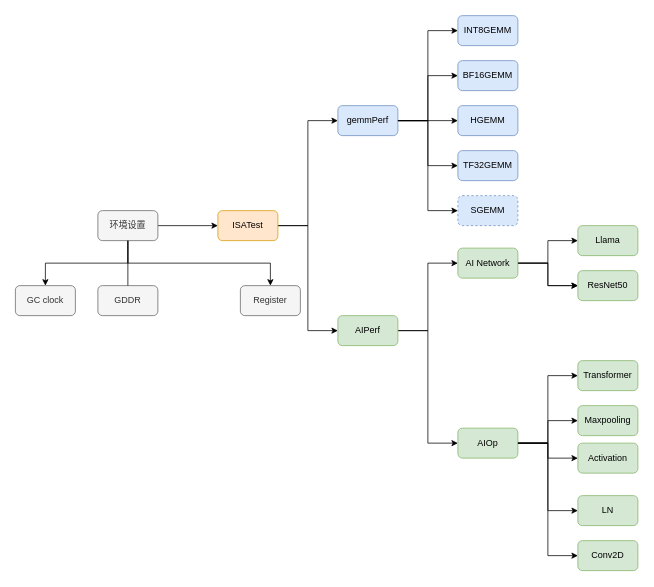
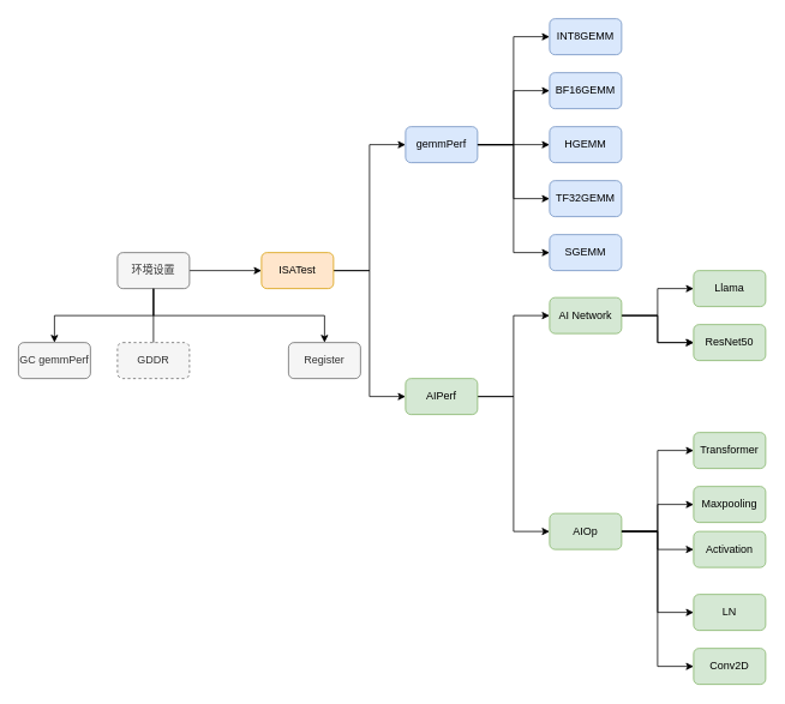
  <mxCell id="0" />
  <mxCell id="1" parent="0" />
  <mxCell id="2" value="" style="edgeStyle=orthogonalEdgeStyle;rounded=0;orthogonalLoop=1;jettySize=auto;html=1;" edge="1" parent="1" source="4" target="7"><mxGeometry relative="1" as="geometry" /></mxCell>
  <mxCell id="3" value="" style="edgeStyle=orthogonalEdgeStyle;rounded=0;orthogonalLoop=1;jettySize=auto;html=1;exitX=0.5;exitY=1;exitDx=0;exitDy=0;" edge="1" parent="1" source="4" target="39"><mxGeometry relative="1" as="geometry" /></mxCell>
  <mxCell id="4" value="环境设置" style="rounded=1;whiteSpace=wrap;html=1;fillColor=#f5f5f5;fontColor=#333333;strokeColor=#666666;" vertex="1" parent="1"><mxGeometry x="130" y="280" width="80" height="40" as="geometry" /></mxCell>
  <mxCell id="5" value="" style="edgeStyle=orthogonalEdgeStyle;rounded=0;orthogonalLoop=1;jettySize=auto;html=1;entryX=0;entryY=0.5;entryDx=0;entryDy=0;" edge="1" parent="1" source="7" target="10"><mxGeometry relative="1" as="geometry" /></mxCell>
  <mxCell id="6" value="" style="edgeStyle=orthogonalEdgeStyle;rounded=0;orthogonalLoop=1;jettySize=auto;html=1;entryX=0;entryY=0.5;entryDx=0;entryDy=0;" edge="1" parent="1" source="7" target="14"><mxGeometry relative="1" as="geometry" /></mxCell>
  <mxCell id="7" value="ISATest" style="rounded=1;whiteSpace=wrap;html=1;fillColor=#ffe6cc;strokeColor=#d79b00;" vertex="1" parent="1"><mxGeometry x="290" y="280" width="80" height="40" as="geometry" /></mxCell>
  <mxCell id="8" value="" style="edgeStyle=orthogonalEdgeStyle;rounded=0;orthogonalLoop=1;jettySize=auto;html=1;exitX=1;exitY=0.5;exitDx=0;exitDy=0;entryX=0;entryY=0.5;entryDx=0;entryDy=0;" edge="1" parent="1" source="10" target="17"><mxGeometry relative="1" as="geometry" /></mxCell>
  <mxCell id="9" value="" style="edgeStyle=orthogonalEdgeStyle;rounded=0;orthogonalLoop=1;jettySize=auto;html=1;exitX=1;exitY=0.5;exitDx=0;exitDy=0;entryX=0;entryY=0.5;entryDx=0;entryDy=0;" edge="1" parent="1" source="10" target="20"><mxGeometry relative="1" as="geometry" /></mxCell>
  <mxCell id="10" value="AIPerf" style="rounded=1;whiteSpace=wrap;html=1;fillColor=#d5e8d4;strokeColor=#82b366;" vertex="1" parent="1"><mxGeometry x="450" y="420" width="80" height="40" as="geometry" /></mxCell>
  <mxCell id="11" value="" style="edgeStyle=orthogonalEdgeStyle;rounded=0;orthogonalLoop=1;jettySize=auto;html=1;exitX=1;exitY=0.5;exitDx=0;exitDy=0;entryX=0;entryY=0.5;entryDx=0;entryDy=0;" edge="1" parent="1" source="14" target="21"><mxGeometry relative="1" as="geometry" /></mxCell>
  <mxCell id="12" value="" style="edgeStyle=orthogonalEdgeStyle;rounded=0;orthogonalLoop=1;jettySize=auto;html=1;exitX=1;exitY=0.5;exitDx=0;exitDy=0;entryX=0;entryY=0.5;entryDx=0;entryDy=0;" edge="1" parent="1" source="14" target="22"><mxGeometry relative="1" as="geometry" /></mxCell>
  <mxCell id="13" value="" style="edgeStyle=orthogonalEdgeStyle;rounded=0;orthogonalLoop=1;jettySize=auto;html=1;exitX=1;exitY=0.5;exitDx=0;exitDy=0;entryX=0;entryY=0.5;entryDx=0;entryDy=0;" edge="1" parent="1" source="14" target="25"><mxGeometry relative="1" as="geometry" /></mxCell>
  <mxCell id="14" value="gemmPerf" style="rounded=1;whiteSpace=wrap;html=1;fillColor=#dae8fc;strokeColor=#6c8ebf;" vertex="1" parent="1"><mxGeometry x="450" width="80" height="40" as="geometry" y="140" /></mxCell>
  <mxCell id="15" value="" style="edgeStyle=orthogonalEdgeStyle;rounded=0;orthogonalLoop=1;jettySize=auto;html=1;exitX=1;exitY=0.5;exitDx=0;exitDy=0;entryX=0;entryY=0.5;entryDx=0;entryDy=0;" edge="1" parent="1" source="17" target="28"><mxGeometry relative="1" as="geometry" /></mxCell>
  <mxCell id="16" value="" style="edgeStyle=orthogonalEdgeStyle;rounded=0;orthogonalLoop=1;jettySize=auto;html=1;exitX=1;exitY=0.5;exitDx=0;exitDy=0;entryX=0;entryY=0.5;entryDx=0;entryDy=0;" edge="1" parent="1" source="17" target="29"><mxGeometry relative="1" as="geometry" /></mxCell>
  <mxCell id="17" value="AIOp" style="rounded=1;whiteSpace=wrap;html=1;fillColor=#d5e8d4;strokeColor=#82b366;" vertex="1" parent="1"><mxGeometry x="610" y="570" width="80" height="40" as="geometry" /></mxCell>
  <mxCell id="18" value="" style="edgeStyle=orthogonalEdgeStyle;rounded=0;orthogonalLoop=1;jettySize=auto;html=1;" edge="1" parent="1" source="20" target="36"><mxGeometry relative="1" as="geometry" /></mxCell>
  <mxCell id="19" value="" style="edgeStyle=orthogonalEdgeStyle;rounded=0;orthogonalLoop=1;jettySize=auto;html=1;" edge="1" parent="1" source="20" target="36"><mxGeometry relative="1" as="geometry" /></mxCell>
  <mxCell id="20" value="AI Network" style="rounded=1;whiteSpace=wrap;html=1;fillColor=#d5e8d4;strokeColor=#82b366;" vertex="1" parent="1"><mxGeometry x="610" y="330" width="80" height="40" as="geometry" /></mxCell>
- <mxCell id="21" value="SGEMM" style="rounded=1;whiteSpace=wrap;html=1;fillColor=#dae8fc;strokeColor=#6c8ebf;dashed=1;" vertex="1" parent="1"><mxGeometry x="610" y="260" width="80" height="40" as="geometry" /></mxCell>
+ <mxCell id="21" value="SGEMM" style="rounded=1;whiteSpace=wrap;html=1;fillColor=#dae8fc;strokeColor=#6c8ebf;" vertex="1" parent="1"><mxGeometry x="610" y="260" width="80" height="40" as="geometry" /></mxCell>
  <mxCell id="22" value="HGEMM" style="rounded=1;whiteSpace=wrap;html=1;fillColor=#dae8fc;strokeColor=#6c8ebf;" vertex="1" parent="1"><mxGeometry x="610" width="80" height="40" as="geometry" y="140" /></mxCell>
  <mxCell id="23" value="" style="edgeStyle=orthogonalEdgeStyle;rounded=0;orthogonalLoop=1;jettySize=auto;html=1;exitX=1;exitY=0.5;exitDx=0;exitDy=0;entryX=0;entryY=0.5;entryDx=0;entryDy=0;" edge="1" parent="1" source="14" target="24"><mxGeometry relative="1" as="geometry"><mxPoint x="1315" y="330" as="targetPoint" /></mxGeometry></mxCell>
  <mxCell id="24" value="TF32GEMM" style="rounded=1;whiteSpace=wrap;html=1;fillColor=#dae8fc;strokeColor=#6c8ebf;" vertex="1" parent="1"><mxGeometry x="610" y="200" width="80" height="40" as="geometry" /></mxCell>
  <mxCell id="25" value="BF16GEMM" style="rounded=1;whiteSpace=wrap;html=1;fillColor=#dae8fc;strokeColor=#6c8ebf;" vertex="1" parent="1"><mxGeometry x="610" y="80" width="80" height="40" as="geometry" /></mxCell>
  <mxCell id="26" value="INT8GEMM" style="rounded=1;whiteSpace=wrap;html=1;fillColor=#dae8fc;strokeColor=#6c8ebf;" vertex="1" parent="1"><mxGeometry x="610" y="20" width="80" height="40" as="geometry" /></mxCell>
  <mxCell id="27" value="" style="edgeStyle=orthogonalEdgeStyle;rounded=0;orthogonalLoop=1;jettySize=auto;html=1;exitX=1;exitY=0.5;exitDx=0;exitDy=0;entryX=0;entryY=0.5;entryDx=0;entryDy=0;" edge="1" parent="1" source="14" target="26"><mxGeometry relative="1" as="geometry"><mxPoint x="1245" y="340" as="sourcePoint" /><mxPoint x="1445" y="380" as="targetPoint" /></mxGeometry></mxCell>
  <mxCell id="28" value="Conv2D" style="rounded=1;whiteSpace=wrap;html=1;fillColor=#d5e8d4;strokeColor=#82b366;" vertex="1" parent="1"><mxGeometry x="770" y="720" width="80" height="40" as="geometry" /></mxCell>
  <mxCell id="29" value="Maxpooling" style="rounded=1;whiteSpace=wrap;html=1;fillColor=#d5e8d4;strokeColor=#82b366;" vertex="1" parent="1"><mxGeometry x="770" y="540" width="80" height="40" as="geometry" /></mxCell>
  <mxCell id="30" value="LN" style="rounded=1;whiteSpace=wrap;html=1;fillColor=#d5e8d4;strokeColor=#82b366;" vertex="1" parent="1"><mxGeometry x="770" y="660" width="80" height="40" as="geometry" /></mxCell>
  <mxCell id="31" value="Activation" style="rounded=1;whiteSpace=wrap;html=1;fillColor=#d5e8d4;strokeColor=#82b366;" vertex="1" parent="1"><mxGeometry x="770" y="590" width="80" height="40" as="geometry" /></mxCell>
  <mxCell id="32" value="" style="edgeStyle=orthogonalEdgeStyle;rounded=0;orthogonalLoop=1;jettySize=auto;html=1;exitX=1;exitY=0.5;exitDx=0;exitDy=0;entryX=0;entryY=0.5;entryDx=0;entryDy=0;" edge="1" parent="1" source="17" target="30"><mxGeometry relative="1" as="geometry"><mxPoint x="610.06" y="520" as="sourcePoint" /><mxPoint x="550.06" y="560" as="targetPoint" /></mxGeometry></mxCell>
  <mxCell id="33" value="" style="edgeStyle=orthogonalEdgeStyle;rounded=0;orthogonalLoop=1;jettySize=auto;html=1;exitX=1;exitY=0.5;exitDx=0;exitDy=0;entryX=0;entryY=0.5;entryDx=0;entryDy=0;" edge="1" parent="1" source="17" target="31"><mxGeometry relative="1" as="geometry"><mxPoint x="550.06" y="600" as="sourcePoint" /><mxPoint x="610.06" y="640" as="targetPoint" /></mxGeometry></mxCell>
  <mxCell id="34" value="Transformer" style="rounded=1;whiteSpace=wrap;html=1;fillColor=#d5e8d4;strokeColor=#82b366;" vertex="1" parent="1"><mxGeometry x="770" y="480" width="80" height="40" as="geometry" /></mxCell>
  <mxCell id="35" value="" style="edgeStyle=orthogonalEdgeStyle;rounded=0;orthogonalLoop=1;jettySize=auto;html=1;exitX=1;exitY=0.5;exitDx=0;exitDy=0;entryX=0;entryY=0.5;entryDx=0;entryDy=0;" edge="1" parent="1" source="17" target="34"><mxGeometry relative="1" as="geometry"><mxPoint x="857" y="640" as="sourcePoint" /><mxPoint x="590" y="680" as="targetPoint" /></mxGeometry></mxCell>
  <mxCell id="36" value="ResNet50" style="rounded=1;whiteSpace=wrap;html=1;fillColor=#d5e8d4;strokeColor=#82b366;" vertex="1" parent="1"><mxGeometry x="770" y="360" width="80" height="40" as="geometry" /></mxCell>
  <mxCell id="37" value="Llama" style="rounded=1;whiteSpace=wrap;html=1;fillColor=#d5e8d4;strokeColor=#82b366;" vertex="1" parent="1"><mxGeometry x="770" y="300" width="80" height="40" as="geometry" /></mxCell>
  <mxCell id="38" value="" style="edgeStyle=orthogonalEdgeStyle;rounded=0;orthogonalLoop=1;jettySize=auto;html=1;exitX=1;exitY=0.5;exitDx=0;exitDy=0;entryX=0;entryY=0.5;entryDx=0;entryDy=0;" edge="1" parent="1" source="20" target="37"><mxGeometry relative="1" as="geometry"><mxPoint x="889.94" y="560" as="sourcePoint" /><mxPoint x="829.94" y="601" as="targetPoint" /></mxGeometry></mxCell>
- <mxCell id="39" value="GC clock" style="rounded=1;whiteSpace=wrap;html=1;fillColor=#f5f5f5;fontColor=#333333;strokeColor=#666666;" vertex="1" parent="1"><mxGeometry x="20" y="380" width="80" height="40" as="geometry" /></mxCell>
- <mxCell id="40" value="GDDR" style="rounded=1;whiteSpace=wrap;html=1;fillColor=#f5f5f5;fontColor=#333333;strokeColor=#666666;" vertex="1" parent="1"><mxGeometry x="130" y="380" width="80" height="40" as="geometry" /></mxCell>
+ <mxCell id="39" value="GC gemmPerf" style="rounded=1;whiteSpace=wrap;html=1;fillColor=#f5f5f5;fontColor=#333333;strokeColor=#666666;" vertex="1" parent="1"><mxGeometry x="20" y="380" width="80" height="40" as="geometry" /></mxCell>
+ <mxCell id="40" value="GDDR" style="rounded=1;whiteSpace=wrap;html=1;fillColor=#f5f5f5;fontColor=#333333;strokeColor=#666666;dashed=1;" vertex="1" parent="1"><mxGeometry x="130" y="380" width="80" height="40" as="geometry" /></mxCell>
  <mxCell id="41" value="Register" style="rounded=1;whiteSpace=wrap;html=1;fillColor=#f5f5f5;fontColor=#333333;strokeColor=#666666;" vertex="1" parent="1"><mxGeometry x="320" y="380" width="80" height="40" as="geometry" /></mxCell>
  <mxCell id="42" value="" style="edgeStyle=orthogonalEdgeStyle;rounded=0;orthogonalLoop=1;jettySize=auto;html=1;exitX=0.5;exitY=1;exitDx=0;exitDy=0;entryX=0.5;entryY=0;entryDx=0;entryDy=0;endArrow=none;" edge="1" parent="1" source="4" target="40"><mxGeometry relative="1" as="geometry"><mxPoint x="290" y="450" as="sourcePoint" /><mxPoint x="180" y="500" as="targetPoint" /></mxGeometry></mxCell>
  <mxCell id="43" value="" style="edgeStyle=orthogonalEdgeStyle;rounded=0;orthogonalLoop=1;jettySize=auto;html=1;exitX=0.5;exitY=1;exitDx=0;exitDy=0;" edge="1" parent="1" source="4" target="41"><mxGeometry relative="1" as="geometry"><mxPoint x="310" y="470" as="sourcePoint" /><mxPoint x="200" y="520" as="targetPoint" /></mxGeometry></mxCell>
